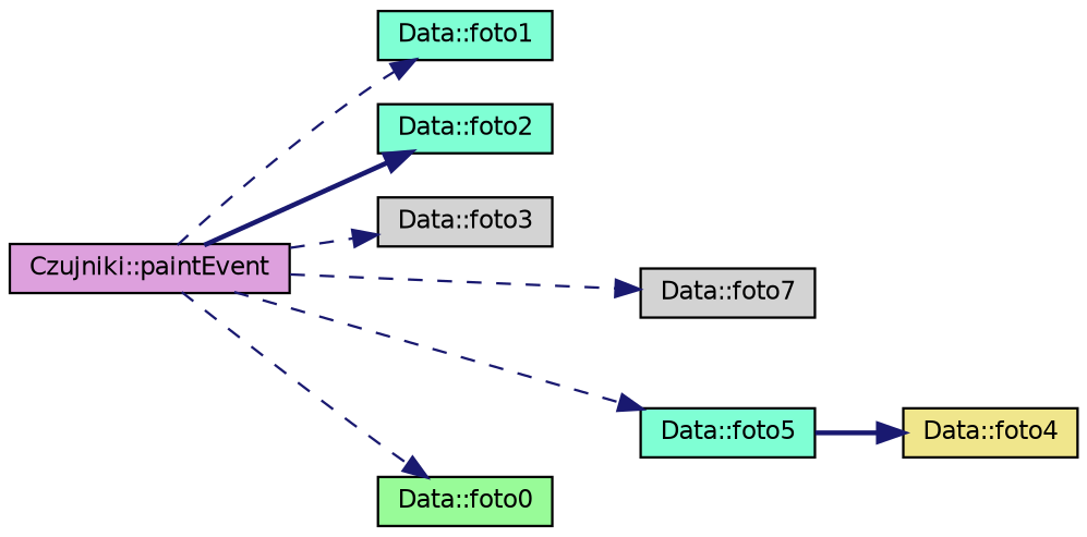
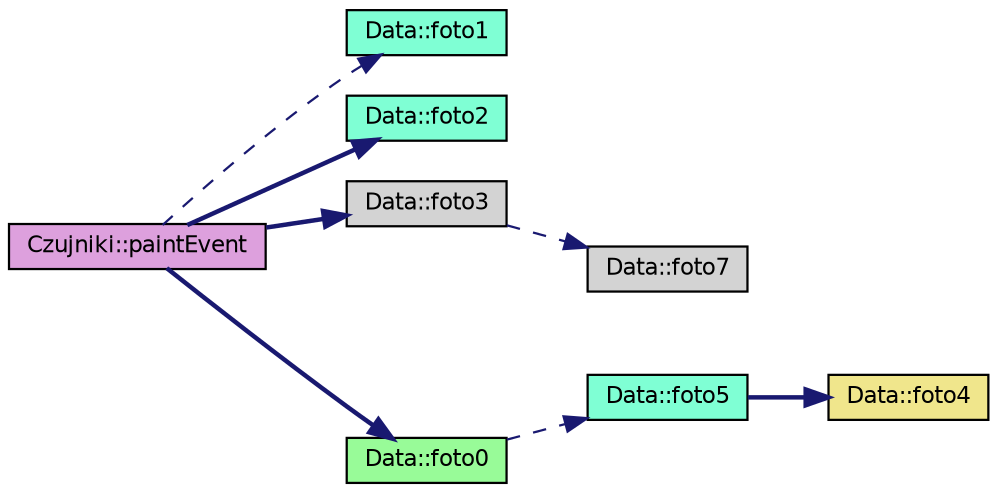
  digraph {
    rankdir=LR
    node [color=black fillcolor=aquamarine fontname=Helvetica fontsize=10 shape=record style=filled]
    edge [color=midnightblue fontname=Helvetica fontsize=10 labelfontname=Helvetica labelfontsize=10 style=dashed]
    n1 [fillcolor=plum fontcolor=black height=0.2 label="Czujniki::paintEvent" width=0.4]
    n2 [height=0.2 label="Data::foto1" width=0.4]
    n3 [height=0.2 label="Data::foto2" width=0.4]
    n4 [fillcolor=lightgrey height=0.2 label="Data::foto3" width=0.4]
    n5 [height=0.2 label="Data::foto5" width=0.4]
    n6 [fillcolor=palegreen height=0.2 label="Data::foto0" width=0.4]
    n7 [fillcolor=lightgrey height=0.2 label="Data::foto7" width=0.4]
    n8 [fillcolor=khaki height=0.2 label="Data::foto4" width=0.4]
    n1 -> n2
    n1 -> n3 [style=bold]
-   n1 -> n4
-   n1 -> n5
-   n1 -> n6
-   n1 -> n7
+   n1 -> n4 [style=bold]
+   n6 -> n5
+   n1 -> n6 [style=bold]
+   n4 -> n7
    n5 -> n8 [style=bold]
  }
